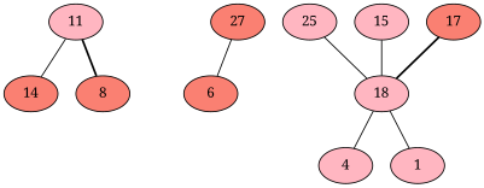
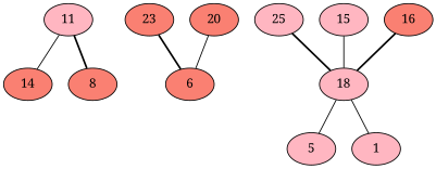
  graph {
    fontname="Noto Serif"
    node [fillcolor=salmon fontname="Noto Serif" style=filled]
    edge [fontname="Noto Serif" style=solid]
    14
    11 [fillcolor=lightpink]
    8
+   23
    6
    25 [fillcolor=lightpink]
    18 [fillcolor=lightpink]
-   5 [fillcolor=lightpink label=4]
+   5 [fillcolor=lightpink]
    1 [fillcolor=lightpink]
    15 [fillcolor=lightpink]
-   27
-   17
+   27 [label=20]
+   17 [label=16]
    11 -- 14
    11 -- 8 [style=bold]
-   25 -- 18
+   23 -- 6 [style=bold]
+   25 -- 18 [style=bold]
    18 -- 5
    18 -- 1
    15 -- 18
    27 -- 6
    17 -- 18 [style=bold]
  }
